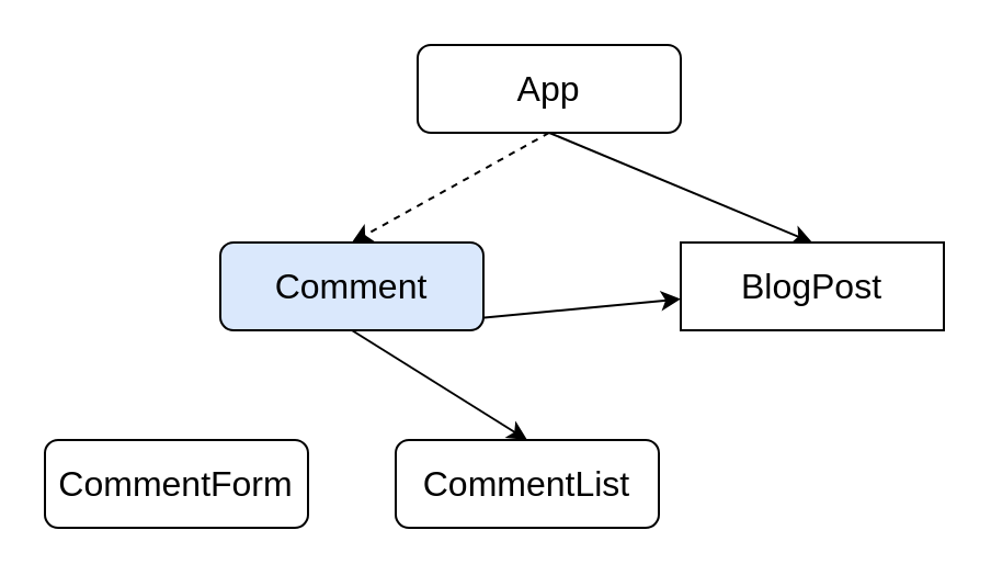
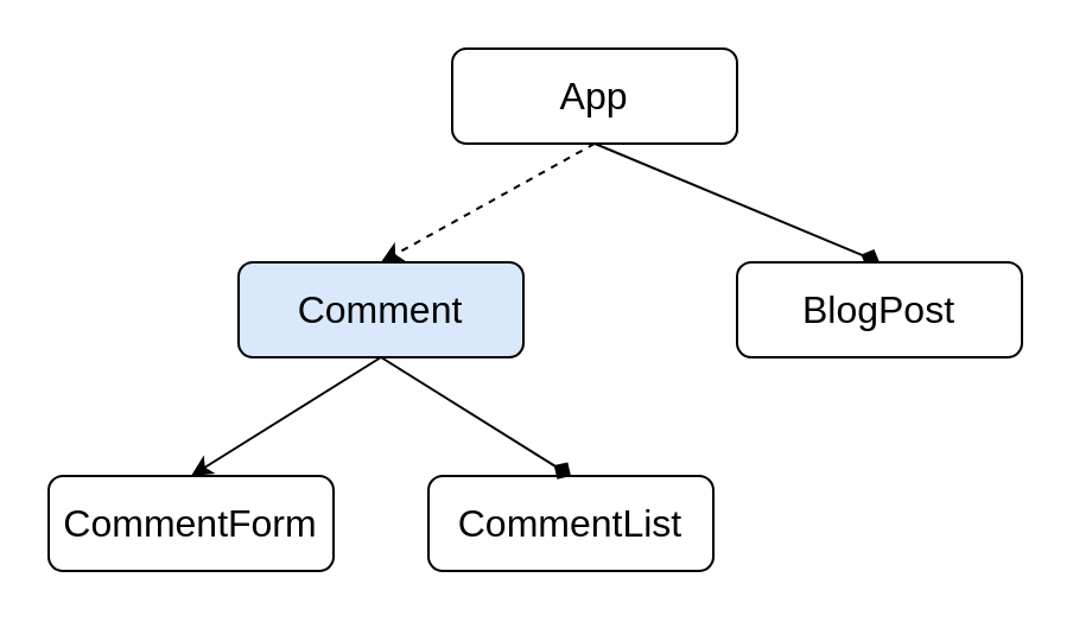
  <mxCell id="0" />
  <mxCell id="1" parent="0" />
  <mxCell id="2" style="edgeStyle=none;html=1;exitX=0.5;exitY=1;exitDx=0;exitDy=0;entryX=0.5;entryY=0;entryDx=0;entryDy=0;fontSize=14;dashed=1;" edge="1" parent="1" source="4" target="10"><mxGeometry relative="1" as="geometry" /></mxCell>
- <mxCell id="3" style="edgeStyle=none;html=1;exitX=0.5;exitY=1;exitDx=0;exitDy=0;entryX=0.5;entryY=0;entryDx=0;entryDy=0;fontSize=14;" edge="1" parent="1" source="4" target="6"><mxGeometry relative="1" as="geometry" /></mxCell>
+ <mxCell id="3" style="edgeStyle=none;html=1;exitX=0.5;exitY=1;exitDx=0;exitDy=0;entryX=0.5;entryY=0;entryDx=0;entryDy=0;fontSize=14;endArrow=diamond;" edge="1" parent="1" source="4" target="6"><mxGeometry relative="1" as="geometry" /></mxCell>
  <mxCell id="4" value="&lt;font size=&quot;3&quot;&gt;App&lt;br&gt;&lt;/font&gt;" style="rounded=1;whiteSpace=wrap;html=1;" vertex="1" parent="1"><mxGeometry x="190" y="20" width="120" height="40" as="geometry" /></mxCell>
  <mxCell id="5" value="&lt;font size=&quot;3&quot;&gt;CommentForm&lt;br&gt;&lt;/font&gt;" style="rounded=1;whiteSpace=wrap;html=1;" vertex="1" parent="1"><mxGeometry x="20" y="200" width="120" height="40" as="geometry" /></mxCell>
- <mxCell id="6" value="&lt;font size=&quot;3&quot;&gt;BlogPost&lt;br&gt;&lt;/font&gt;" style="whiteSpace=wrap;html=1;rounded=0;" vertex="1" parent="1"><mxGeometry x="310" y="110" width="120" height="40" as="geometry" /></mxCell>
+ <mxCell id="6" value="&lt;font size=&quot;3&quot;&gt;BlogPost&lt;br&gt;&lt;/font&gt;" style="rounded=1;whiteSpace=wrap;html=1;" vertex="1" parent="1"><mxGeometry x="310" y="110" width="120" height="40" as="geometry" /></mxCell>
  <mxCell id="7" value="&lt;font size=&quot;3&quot;&gt;CommentList&lt;br&gt;&lt;/font&gt;" style="rounded=1;whiteSpace=wrap;html=1;" vertex="1" parent="1"><mxGeometry x="180" y="200" width="120" height="40" as="geometry" /></mxCell>
- <mxCell id="8" style="edgeStyle=none;html=1;exitX=0.5;exitY=1;exitDx=0;exitDy=0;fontSize=14;" edge="1" parent="1" source="10" target="6"><mxGeometry relative="1" as="geometry" /></mxCell>
- <mxCell id="9" style="edgeStyle=none;html=1;exitX=0.5;exitY=1;exitDx=0;exitDy=0;entryX=0.5;entryY=0;entryDx=0;entryDy=0;fontSize=14;" edge="1" parent="1" source="10" target="7"><mxGeometry relative="1" as="geometry" /></mxCell>
+ <mxCell id="8" style="edgeStyle=none;html=1;exitX=0.5;exitY=1;exitDx=0;exitDy=0;entryX=0.5;entryY=0;entryDx=0;entryDy=0;fontSize=14;" edge="1" parent="1" source="10" target="5"><mxGeometry relative="1" as="geometry" /></mxCell>
+ <mxCell id="9" style="edgeStyle=none;html=1;exitX=0.5;exitY=1;exitDx=0;exitDy=0;entryX=0.5;entryY=0;entryDx=0;entryDy=0;fontSize=14;endArrow=diamond;" edge="1" parent="1" source="10" target="7"><mxGeometry relative="1" as="geometry" /></mxCell>
  <mxCell id="10" value="&lt;font size=&quot;3&quot;&gt;Comment&lt;br&gt;&lt;/font&gt;" style="rounded=1;whiteSpace=wrap;html=1;fillColor=#dae8fc;" vertex="1" parent="1"><mxGeometry x="100" y="110" width="120" height="40" as="geometry" /></mxCell>
